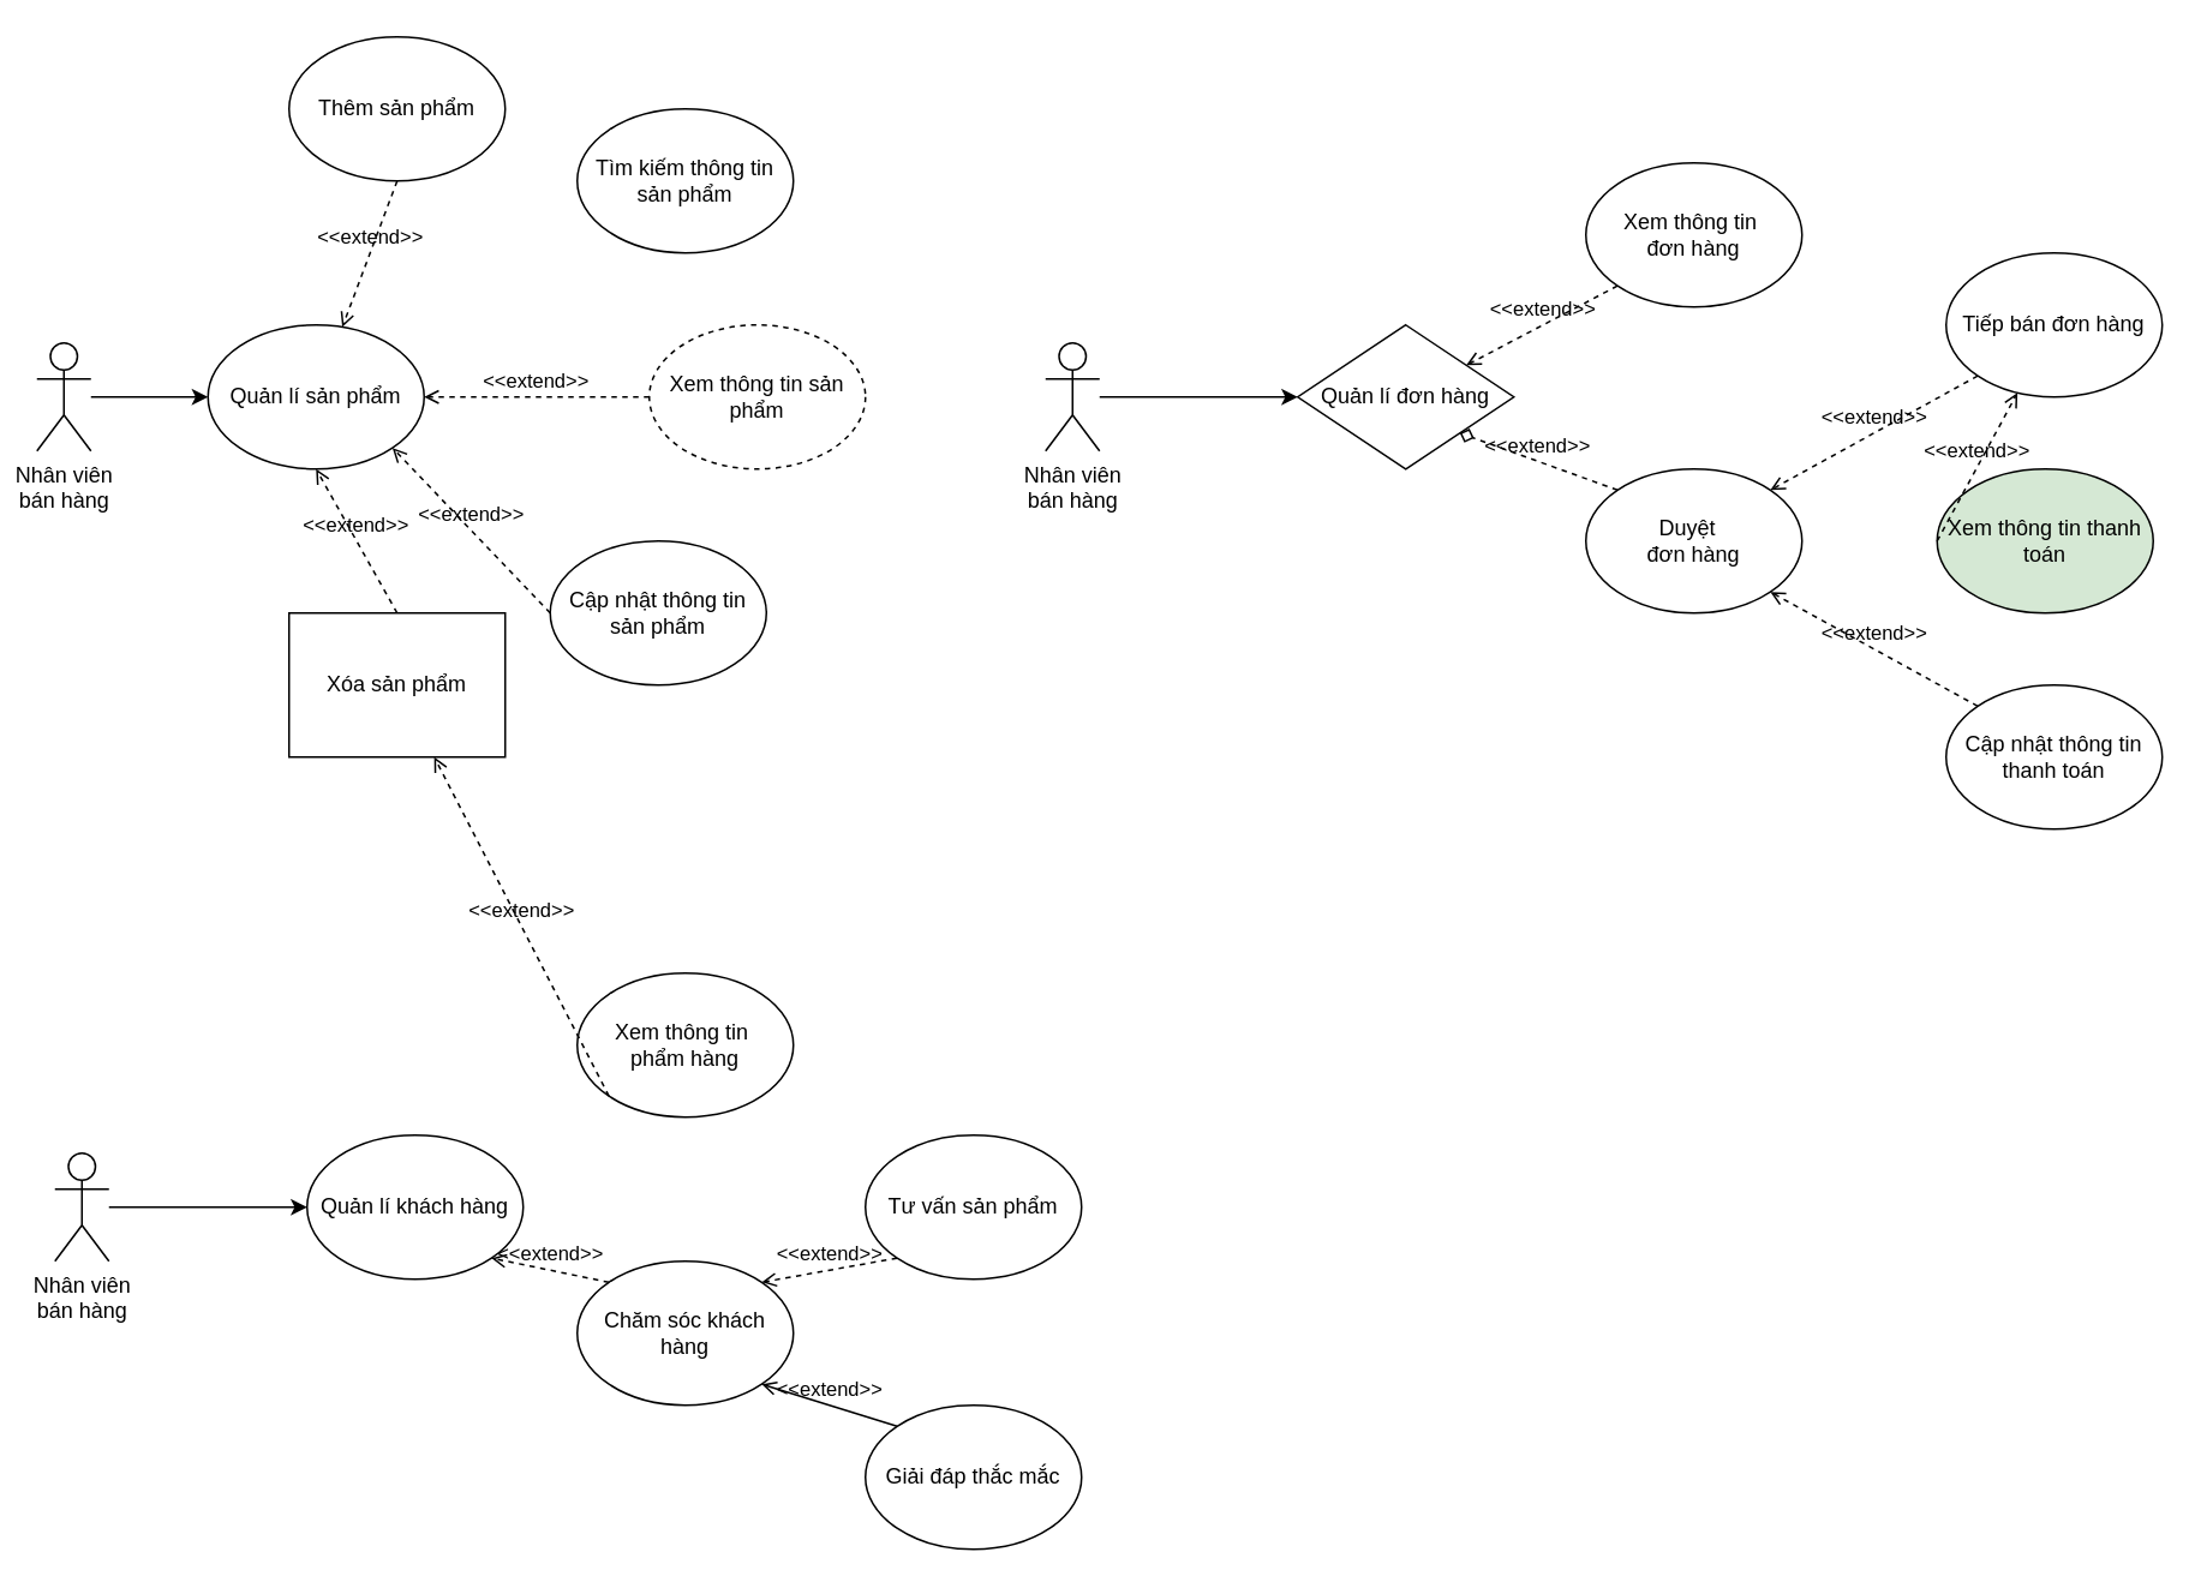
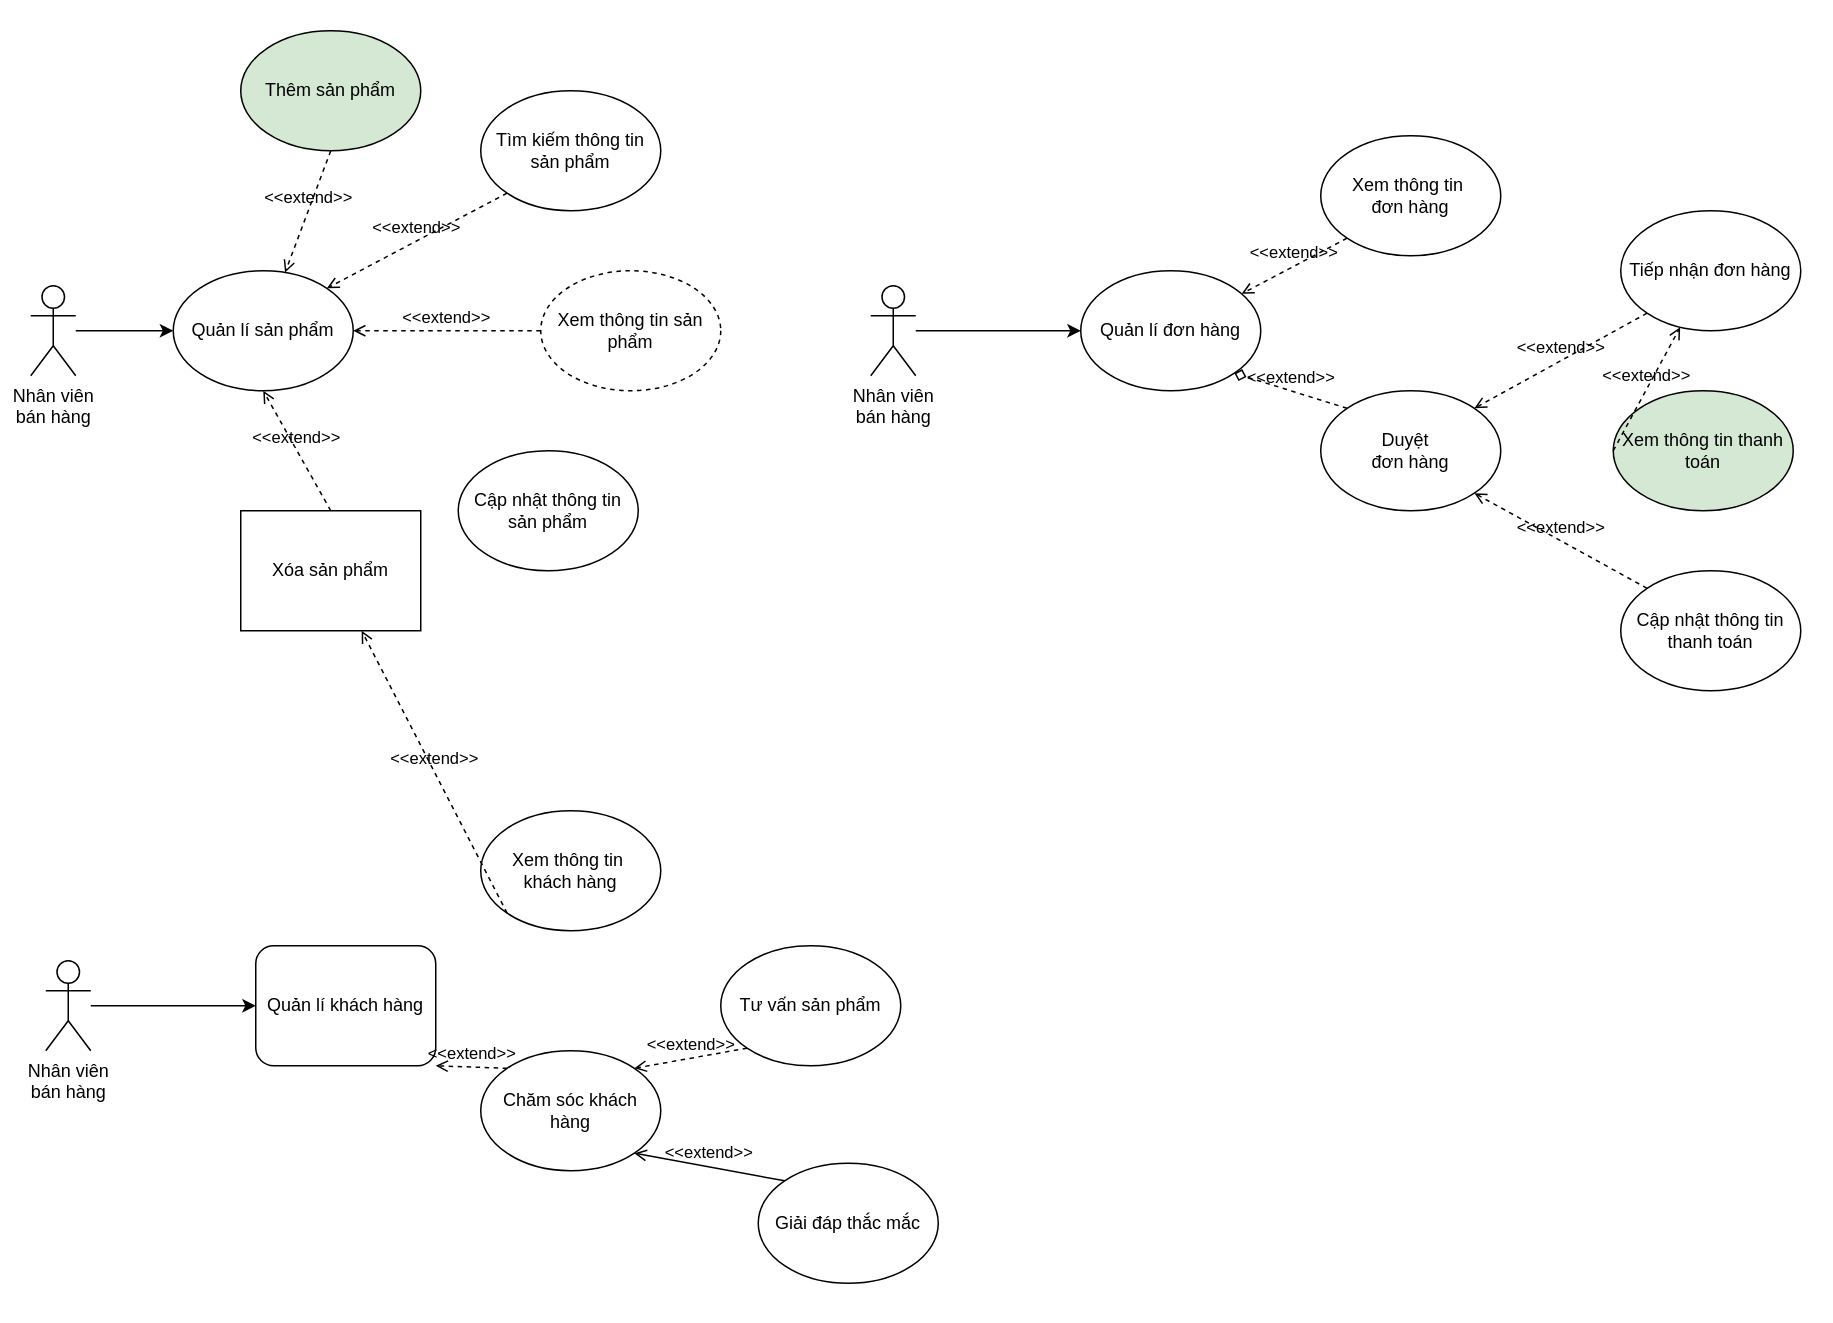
  <mxCell id="0" />
  <mxCell id="1" parent="0" />
  <mxCell id="2" value="Quản lí sản phẩm" style="ellipse;whiteSpace=wrap;html=1;" vertex="1" parent="1"><mxGeometry x="115" y="180" width="120" height="80" as="geometry" /></mxCell>
  <mxCell id="3" style="edgeStyle=orthogonalEdgeStyle;rounded=0;orthogonalLoop=1;jettySize=auto;html=1;entryX=0;entryY=0.5;entryDx=0;entryDy=0;" edge="1" parent="1" source="4" target="2"><mxGeometry relative="1" as="geometry" /></mxCell>
  <mxCell id="4" value="Nhân viên&lt;div&gt;bán hàng&lt;/div&gt;" style="shape=umlActor;verticalLabelPosition=bottom;verticalAlign=top;html=1;outlineConnect=0;" vertex="1" parent="1"><mxGeometry x="20" y="190" width="30" height="60" as="geometry" /></mxCell>
- <mxCell id="5" value="Thêm sản phẩm" style="ellipse;whiteSpace=wrap;html=1;" vertex="1" parent="1"><mxGeometry x="160" y="20" width="120" height="80" as="geometry" /></mxCell>
+ <mxCell id="5" value="Thêm sản phẩm" style="ellipse;whiteSpace=wrap;html=1;fillColor=#d5e8d4;" vertex="1" parent="1"><mxGeometry x="160" y="20" width="120" height="80" as="geometry" /></mxCell>
  <mxCell id="6" value="Tìm kiếm thông tin sản phẩm" style="ellipse;whiteSpace=wrap;html=1;" vertex="1" parent="1"><mxGeometry x="320" y="60" width="120" height="80" as="geometry" /></mxCell>
  <mxCell id="7" value="Cập nhật thông tin sản phẩm" style="ellipse;whiteSpace=wrap;html=1;" vertex="1" parent="1"><mxGeometry x="305" y="300" width="120" height="80" as="geometry" /></mxCell>
  <mxCell id="8" value="Xem thông tin sản phẩm" style="ellipse;whiteSpace=wrap;html=1;dashed=1;" vertex="1" parent="1"><mxGeometry x="360" y="180" width="120" height="80" as="geometry" /></mxCell>
  <mxCell id="9" value="Xóa sản phẩm" style="whiteSpace=wrap;html=1;rounded=0;" vertex="1" parent="1"><mxGeometry x="160" y="340" width="120" height="80" as="geometry" /></mxCell>
  <mxCell id="10" value="&amp;lt;&amp;lt;extend&amp;gt;&amp;gt;" style="html=1;verticalAlign=bottom;labelBackgroundColor=none;endArrow=open;endFill=0;dashed=1;rounded=0;exitX=0.5;exitY=1;exitDx=0;exitDy=0;" edge="1" parent="1" source="5" target="2"><mxGeometry width="160" relative="1" as="geometry"><mxPoint x="210" y="220" as="sourcePoint" /><mxPoint x="370" y="220" as="targetPoint" /></mxGeometry></mxCell>
  <mxCell id="11" value="&amp;lt;&amp;lt;extend&amp;gt;&amp;gt;" style="html=1;verticalAlign=bottom;labelBackgroundColor=none;endArrow=open;endFill=0;dashed=1;rounded=0;exitX=0.5;exitY=0;exitDx=0;exitDy=0;entryX=0.5;entryY=1;entryDx=0;entryDy=0;" edge="1" parent="1" source="9" target="2"><mxGeometry width="160" relative="1" as="geometry"><mxPoint x="230" y="110" as="sourcePoint" /><mxPoint x="230" y="190" as="targetPoint" /></mxGeometry></mxCell>
- <mxCell id="13" value="&amp;lt;&amp;lt;extend&amp;gt;&amp;gt;" style="html=1;verticalAlign=bottom;labelBackgroundColor=none;endArrow=open;endFill=0;dashed=1;rounded=0;exitX=0;exitY=0.5;exitDx=0;exitDy=0;entryX=1;entryY=1;entryDx=0;entryDy=0;" edge="1" parent="1" source="7" target="2"><mxGeometry width="160" relative="1" as="geometry"><mxPoint x="348" y="138" as="sourcePoint" /><mxPoint x="272" y="202" as="targetPoint" /></mxGeometry></mxCell>
+ <mxCell id="12" value="&amp;lt;&amp;lt;extend&amp;gt;&amp;gt;" style="html=1;verticalAlign=bottom;labelBackgroundColor=none;endArrow=open;endFill=0;dashed=1;rounded=0;exitX=0;exitY=1;exitDx=0;exitDy=0;entryX=1;entryY=0;entryDx=0;entryDy=0;" edge="1" parent="1" source="6" target="2"><mxGeometry width="160" relative="1" as="geometry"><mxPoint x="230" y="110" as="sourcePoint" /><mxPoint x="230" y="190" as="targetPoint" /></mxGeometry></mxCell>
  <mxCell id="14" value="&amp;lt;&amp;lt;extend&amp;gt;&amp;gt;" style="html=1;verticalAlign=bottom;labelBackgroundColor=none;endArrow=open;endFill=0;dashed=1;rounded=0;exitX=0;exitY=0.5;exitDx=0;exitDy=0;entryX=1;entryY=0.5;entryDx=0;entryDy=0;" edge="1" parent="1" source="8" target="2"><mxGeometry width="160" relative="1" as="geometry"><mxPoint x="348" y="138" as="sourcePoint" /><mxPoint x="272" y="202" as="targetPoint" /></mxGeometry></mxCell>
- <mxCell id="15" value="Quản lí khách hàng" style="ellipse;whiteSpace=wrap;html=1;" vertex="1" parent="1"><mxGeometry x="170" y="630" width="120" height="80" as="geometry" /></mxCell>
+ <mxCell id="15" value="Quản lí khách hàng" style="whiteSpace=wrap;html=1;rounded=1;" vertex="1" parent="1"><mxGeometry x="170" y="630" width="120" height="80" as="geometry" /></mxCell>
  <mxCell id="16" style="edgeStyle=orthogonalEdgeStyle;rounded=0;orthogonalLoop=1;jettySize=auto;html=1;entryX=0;entryY=0.5;entryDx=0;entryDy=0;" edge="1" parent="1" source="17" target="15"><mxGeometry relative="1" as="geometry" /></mxCell>
  <mxCell id="17" value="Nhân viên&lt;div&gt;bán hàng&lt;/div&gt;" style="shape=umlActor;verticalLabelPosition=bottom;verticalAlign=top;html=1;outlineConnect=0;" vertex="1" parent="1"><mxGeometry x="30" y="640" width="30" height="60" as="geometry" /></mxCell>
- <mxCell id="18" value="Xem thông tin&amp;nbsp;&lt;div&gt;phẩm hàng&lt;/div&gt;" style="ellipse;whiteSpace=wrap;html=1;" vertex="1" parent="1"><mxGeometry x="320" y="540" width="120" height="80" as="geometry" /></mxCell>
+ <mxCell id="18" value="Xem thông tin&amp;nbsp;&lt;div&gt;khách hàng&lt;/div&gt;" style="ellipse;whiteSpace=wrap;html=1;" vertex="1" parent="1"><mxGeometry x="320" y="540" width="120" height="80" as="geometry" /></mxCell>
  <mxCell id="19" value="Chăm sóc khách hàng" style="ellipse;whiteSpace=wrap;html=1;" vertex="1" parent="1"><mxGeometry x="320" y="700" width="120" height="80" as="geometry" /></mxCell>
  <mxCell id="20" value="&amp;lt;&amp;lt;extend&amp;gt;&amp;gt;" style="html=1;verticalAlign=bottom;labelBackgroundColor=none;endArrow=open;endFill=0;dashed=1;rounded=0;exitX=0;exitY=1;exitDx=0;exitDy=0;" edge="1" parent="1" source="18" target="9"><mxGeometry width="160" relative="1" as="geometry"><mxPoint x="240" y="560" as="sourcePoint" /><mxPoint x="240" y="640" as="targetPoint" /></mxGeometry></mxCell>
  <mxCell id="21" value="&amp;lt;&amp;lt;extend&amp;gt;&amp;gt;" style="html=1;verticalAlign=bottom;labelBackgroundColor=none;endArrow=open;endFill=0;dashed=1;rounded=0;exitX=0;exitY=0;exitDx=0;exitDy=0;entryX=1;entryY=1;entryDx=0;entryDy=0;" edge="1" parent="1" source="19" target="15"><mxGeometry width="160" relative="1" as="geometry"><mxPoint x="358" y="588" as="sourcePoint" /><mxPoint x="282" y="652" as="targetPoint" /></mxGeometry></mxCell>
  <mxCell id="22" value="Tư vấn sản phẩm" style="ellipse;whiteSpace=wrap;html=1;" vertex="1" parent="1"><mxGeometry x="480" y="630" width="120" height="80" as="geometry" /></mxCell>
- <mxCell id="23" value="Giải đáp thắc mắc" style="ellipse;whiteSpace=wrap;html=1;" vertex="1" parent="1"><mxGeometry x="480" y="780" width="120" height="80" as="geometry" /></mxCell>
+ <mxCell id="23" value="Giải đáp thắc mắc" style="ellipse;whiteSpace=wrap;html=1;" vertex="1" parent="1"><mxGeometry x="505" y="775" width="120" height="80" as="geometry" /></mxCell>
  <mxCell id="24" value="&amp;lt;&amp;lt;extend&amp;gt;&amp;gt;" style="html=1;verticalAlign=bottom;labelBackgroundColor=none;endArrow=open;endFill=0;dashed=1;rounded=0;exitX=0;exitY=1;exitDx=0;exitDy=0;entryX=1;entryY=0;entryDx=0;entryDy=0;" edge="1" parent="1" source="22" target="19"><mxGeometry width="160" relative="1" as="geometry"><mxPoint x="348" y="722" as="sourcePoint" /><mxPoint x="282" y="708" as="targetPoint" /></mxGeometry></mxCell>
  <mxCell id="25" value="&amp;lt;&amp;lt;extend&amp;gt;&amp;gt;" style="html=1;verticalAlign=bottom;labelBackgroundColor=none;endArrow=open;endFill=0;dashed=0;rounded=0;exitX=0;exitY=0;exitDx=0;exitDy=0;entryX=1;entryY=1;entryDx=0;entryDy=0;" edge="1" parent="1" source="23" target="19"><mxGeometry width="160" relative="1" as="geometry"><mxPoint x="490" y="680" as="sourcePoint" /><mxPoint x="432" y="722" as="targetPoint" /></mxGeometry></mxCell>
- <mxCell id="26" value="Quản lí đơn hàng" style="rhombus;whiteSpace=wrap;html=1;" vertex="1" parent="1"><mxGeometry x="720" y="180" width="120" height="80" as="geometry" /></mxCell>
+ <mxCell id="26" value="Quản lí đơn hàng" style="ellipse;whiteSpace=wrap;html=1;" vertex="1" parent="1"><mxGeometry x="720" y="180" width="120" height="80" as="geometry" /></mxCell>
  <mxCell id="27" style="edgeStyle=orthogonalEdgeStyle;rounded=0;orthogonalLoop=1;jettySize=auto;html=1;entryX=0;entryY=0.5;entryDx=0;entryDy=0;" edge="1" parent="1" source="28" target="26"><mxGeometry relative="1" as="geometry" /></mxCell>
  <mxCell id="28" value="Nhân viên&lt;div&gt;bán hàng&lt;/div&gt;" style="shape=umlActor;verticalLabelPosition=bottom;verticalAlign=top;html=1;outlineConnect=0;" vertex="1" parent="1"><mxGeometry x="580" y="190" width="30" height="60" as="geometry" /></mxCell>
  <mxCell id="29" value="Xem thông tin&amp;nbsp;&lt;div&gt;đơn hàng&lt;/div&gt;" style="ellipse;whiteSpace=wrap;html=1;" vertex="1" parent="1"><mxGeometry x="880" y="90" width="120" height="80" as="geometry" /></mxCell>
  <mxCell id="30" value="Duyệt&amp;nbsp;&amp;nbsp;&lt;div&gt;đơn hàng&lt;/div&gt;" style="ellipse;whiteSpace=wrap;html=1;" vertex="1" parent="1"><mxGeometry x="880" y="260" width="120" height="80" as="geometry" /></mxCell>
  <mxCell id="31" value="&amp;lt;&amp;lt;extend&amp;gt;&amp;gt;" style="html=1;verticalAlign=bottom;labelBackgroundColor=none;endArrow=open;endFill=0;dashed=1;rounded=0;exitX=0;exitY=1;exitDx=0;exitDy=0;" edge="1" parent="1" source="29" target="26"><mxGeometry width="160" relative="1" as="geometry"><mxPoint x="770" y="220" as="sourcePoint" /><mxPoint x="930" y="220" as="targetPoint" /></mxGeometry></mxCell>
  <mxCell id="32" value="&amp;lt;&amp;lt;extend&amp;gt;&amp;gt;" style="html=1;verticalAlign=bottom;labelBackgroundColor=none;endArrow=diamond;endFill=0;dashed=1;rounded=0;exitX=0;exitY=0;exitDx=0;exitDy=0;entryX=1;entryY=1;entryDx=0;entryDy=0;" edge="1" parent="1" source="30" target="26"><mxGeometry width="160" relative="1" as="geometry"><mxPoint x="790" y="110" as="sourcePoint" /><mxPoint x="790" y="190" as="targetPoint" /></mxGeometry></mxCell>
- <mxCell id="33" value="Tiếp bán đơn hàng" style="ellipse;whiteSpace=wrap;html=1;" vertex="1" parent="1"><mxGeometry x="1080" y="140" width="120" height="80" as="geometry" /></mxCell>
+ <mxCell id="33" value="Tiếp nhận đơn hàng" style="ellipse;whiteSpace=wrap;html=1;" vertex="1" parent="1"><mxGeometry x="1080" y="140" width="120" height="80" as="geometry" /></mxCell>
  <mxCell id="34" value="Xem thông tin thanh toán" style="ellipse;whiteSpace=wrap;html=1;fillColor=#d5e8d4;" vertex="1" parent="1"><mxGeometry x="1075" y="260" width="120" height="80" as="geometry" /></mxCell>
  <mxCell id="35" value="Cập nhật thông tin thanh toán" style="ellipse;whiteSpace=wrap;html=1;" vertex="1" parent="1"><mxGeometry x="1080" y="380" width="120" height="80" as="geometry" /></mxCell>
  <mxCell id="36" value="&amp;lt;&amp;lt;extend&amp;gt;&amp;gt;" style="html=1;verticalAlign=bottom;labelBackgroundColor=none;endArrow=open;endFill=0;dashed=1;rounded=0;exitX=0;exitY=1;exitDx=0;exitDy=0;entryX=1;entryY=0;entryDx=0;entryDy=0;" edge="1" parent="1" source="33" target="30"><mxGeometry width="160" relative="1" as="geometry"><mxPoint x="908" y="282" as="sourcePoint" /><mxPoint x="832" y="258" as="targetPoint" /></mxGeometry></mxCell>
  <mxCell id="37" value="&amp;lt;&amp;lt;extend&amp;gt;&amp;gt;" style="html=1;verticalAlign=bottom;labelBackgroundColor=none;endArrow=open;endFill=0;dashed=1;rounded=0;exitX=0;exitY=0.5;exitDx=0;exitDy=0;" edge="1" parent="1" source="34" target="33"><mxGeometry width="160" relative="1" as="geometry"><mxPoint x="1108" y="218" as="sourcePoint" /><mxPoint x="992" y="282" as="targetPoint" /></mxGeometry></mxCell>
  <mxCell id="38" value="&amp;lt;&amp;lt;extend&amp;gt;&amp;gt;" style="html=1;verticalAlign=bottom;labelBackgroundColor=none;endArrow=open;endFill=0;dashed=1;rounded=0;exitX=0;exitY=0;exitDx=0;exitDy=0;entryX=1;entryY=1;entryDx=0;entryDy=0;" edge="1" parent="1" source="35" target="30"><mxGeometry width="160" relative="1" as="geometry"><mxPoint x="1085" y="310" as="sourcePoint" /><mxPoint x="1010" y="310" as="targetPoint" /></mxGeometry></mxCell>
